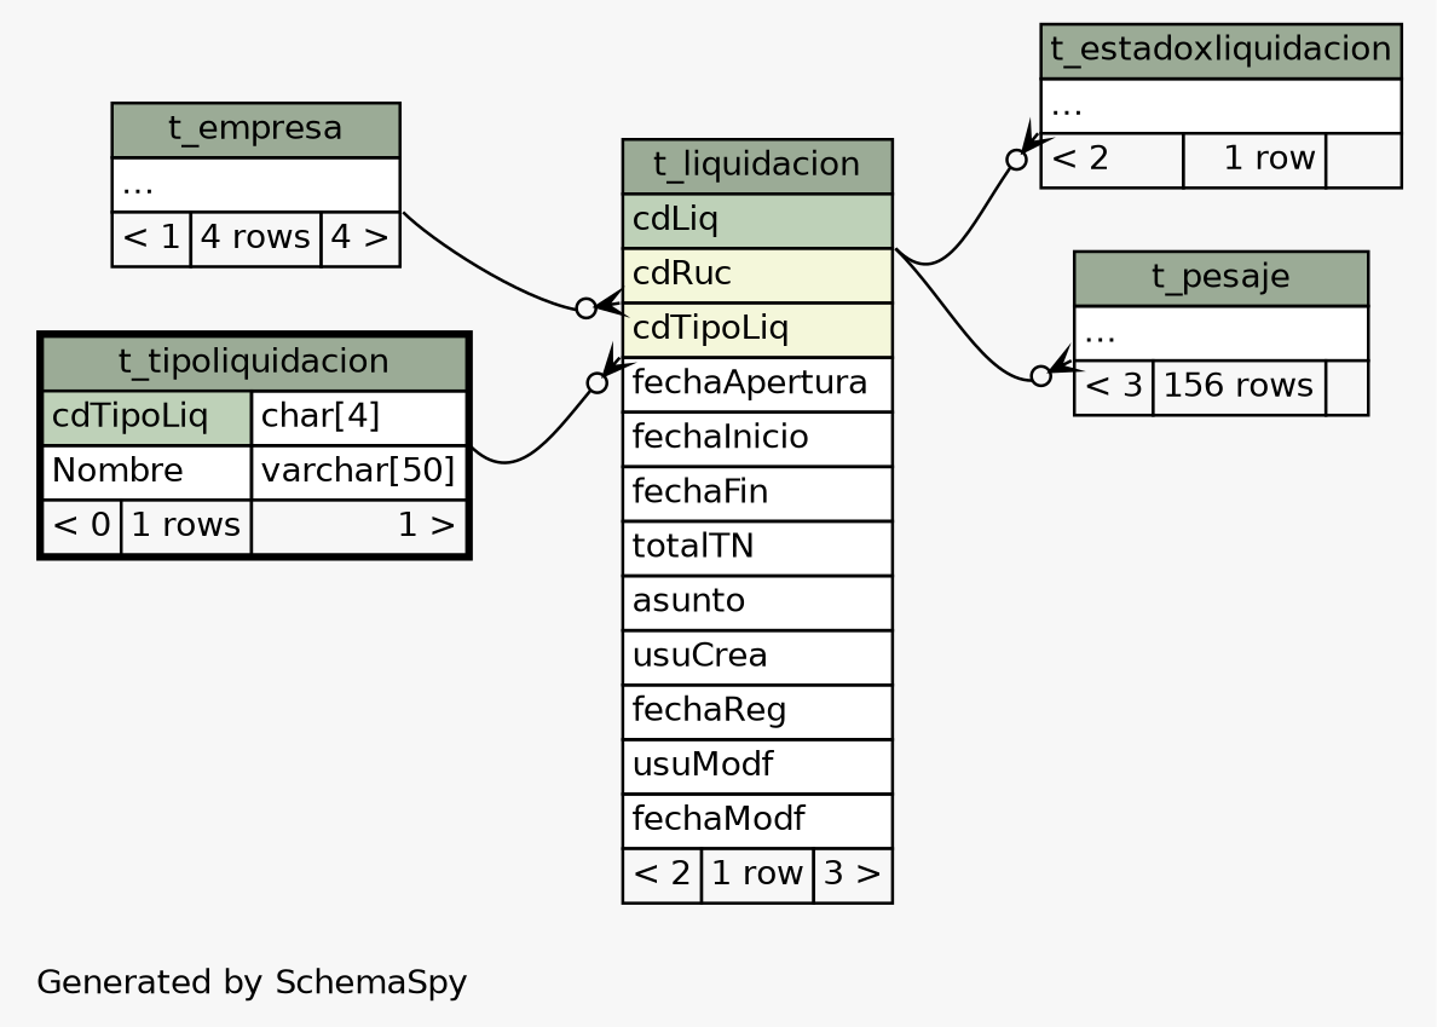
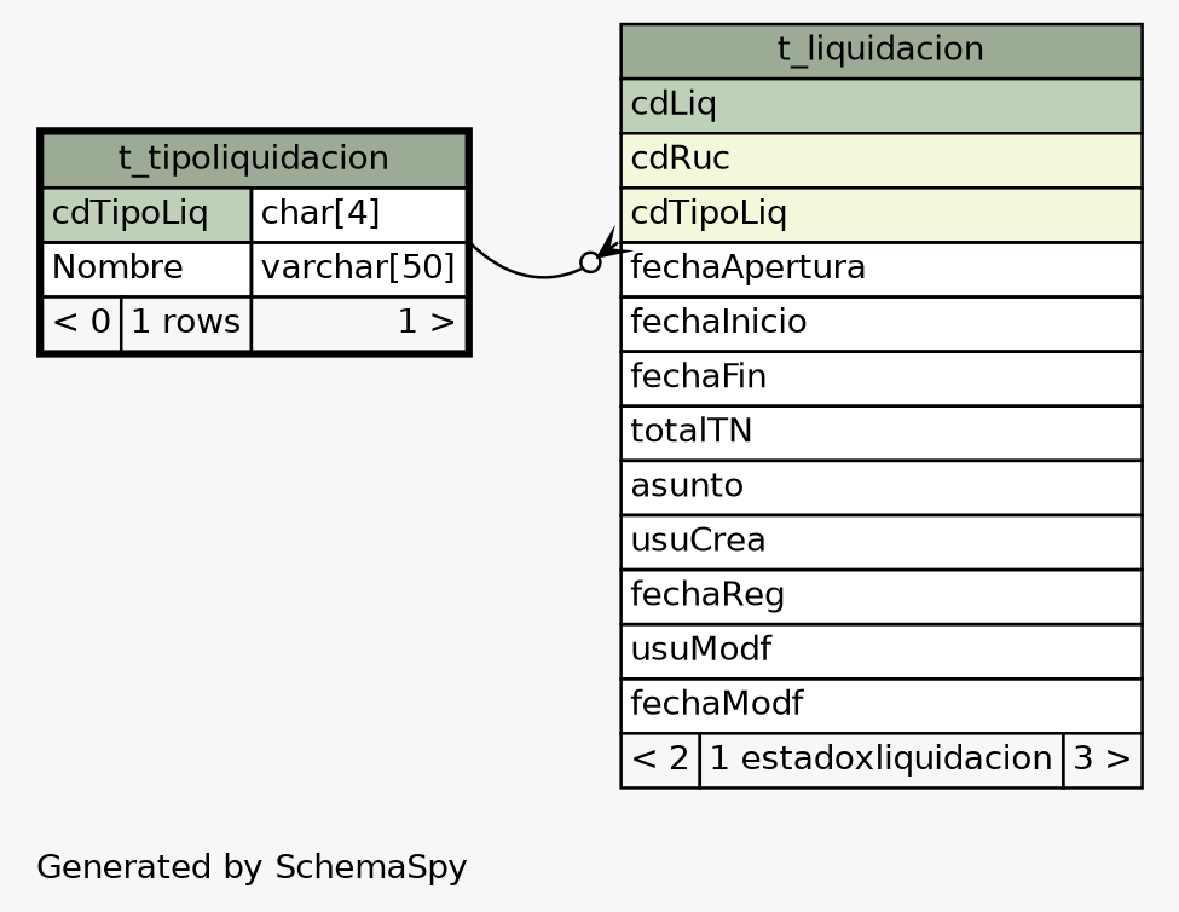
  digraph {
    bgcolor="#f7f7f7"
    fontname=Helvetica
    fontsize=11
    label="\nGenerated by SchemaSpy"
    labeljust=l
    nodesep=0.18
    rankdir=RL
    ranksep=0.46
    node [fontname=Helvetica fontsize=11 shape=plaintext]
    edge [arrowhead=none arrowsize=0.8 arrowtail=crowodot dir=back headport="cdLiq:se" tailport="elipses:sw"]
-   n1 [label=<     <TABLE BORDER="0" CELLBORDER="1" CELLSPACING="0" BGCOLOR="#ffffff">       <TR><TD COLSPAN="3" BGCOLOR="#9bab96" ALIGN="CENTER">t_liquidacion</TD></TR>       <TR><TD PORT="cdLiq" COLSPAN="3" BGCOLOR="#bed1b8" ALIGN="LEFT">cdLiq</TD></TR>       <TR><TD PORT="cdRuc" COLSPAN="3" BGCOLOR="#f4f7da" ALIGN="LEFT">cdRuc</TD></TR>       <TR><TD PORT="cdTipoLiq" COLSPAN="3" BGCOLOR="#f4f7da" ALIGN="LEFT">cdTipoLiq</TD></TR>       <TR><TD PORT="fechaApertura" COLSPAN="3" ALIGN="LEFT">fechaApertura</TD></TR>       <TR><TD PORT="fechaInicio" COLSPAN="3" ALIGN="LEFT">fechaInicio</TD></TR>       <TR><TD PORT="fechaFin" COLSPAN="3" ALIGN="LEFT">fechaFin</TD></TR>       <TR><TD PORT="totalTN" COLSPAN="3" ALIGN="LEFT">totalTN</TD></TR>       <TR><TD PORT="asunto" COLSPAN="3" ALIGN="LEFT">asunto</TD></TR>       <TR><TD PORT="usuCrea" COLSPAN="3" ALIGN="LEFT">usuCrea</TD></TR>       <TR><TD PORT="fechaReg" COLSPAN="3" ALIGN="LEFT">fechaReg</TD></TR>       <TR><TD PORT="usuModf" COLSPAN="3" ALIGN="LEFT">usuModf</TD></TR>       <TR><TD PORT="fechaModf" COLSPAN="3" ALIGN="LEFT">fechaModf</TD></TR>       <TR><TD ALIGN="LEFT" BGCOLOR="#f7f7f7">&lt; 2</TD><TD ALIGN="RIGHT" BGCOLOR="#f7f7f7">1 row</TD><TD ALIGN="RIGHT" BGCOLOR="#f7f7f7">3 &gt;</TD></TR>     </TABLE>>]
-   n2 [label=<     <TABLE BORDER="0" CELLBORDER="1" CELLSPACING="0" BGCOLOR="#ffffff">       <TR><TD COLSPAN="3" BGCOLOR="#9bab96" ALIGN="CENTER">t_empresa</TD></TR>       <TR><TD PORT="elipses" COLSPAN="3" ALIGN="LEFT">...</TD></TR>       <TR><TD ALIGN="LEFT" BGCOLOR="#f7f7f7">&lt; 1</TD><TD ALIGN="RIGHT" BGCOLOR="#f7f7f7">4 rows</TD><TD ALIGN="RIGHT" BGCOLOR="#f7f7f7">4 &gt;</TD></TR>     </TABLE>>]
+   n1 [label=<     <TABLE BORDER="0" CELLBORDER="1" CELLSPACING="0" BGCOLOR="#ffffff">       <TR><TD COLSPAN="3" BGCOLOR="#9bab96" ALIGN="CENTER">t_liquidacion</TD></TR>       <TR><TD PORT="cdLiq" COLSPAN="3" BGCOLOR="#bed1b8" ALIGN="LEFT">cdLiq</TD></TR>       <TR><TD PORT="cdRuc" COLSPAN="3" BGCOLOR="#f4f7da" ALIGN="LEFT">cdRuc</TD></TR>       <TR><TD PORT="cdTipoLiq" COLSPAN="3" BGCOLOR="#f4f7da" ALIGN="LEFT">cdTipoLiq</TD></TR>       <TR><TD PORT="fechaApertura" COLSPAN="3" ALIGN="LEFT">fechaApertura</TD></TR>       <TR><TD PORT="fechaInicio" COLSPAN="3" ALIGN="LEFT">fechaInicio</TD></TR>       <TR><TD PORT="fechaFin" COLSPAN="3" ALIGN="LEFT">fechaFin</TD></TR>       <TR><TD PORT="totalTN" COLSPAN="3" ALIGN="LEFT">totalTN</TD></TR>       <TR><TD PORT="asunto" COLSPAN="3" ALIGN="LEFT">asunto</TD></TR>       <TR><TD PORT="usuCrea" COLSPAN="3" ALIGN="LEFT">usuCrea</TD></TR>       <TR><TD PORT="fechaReg" COLSPAN="3" ALIGN="LEFT">fechaReg</TD></TR>       <TR><TD PORT="usuModf" COLSPAN="3" ALIGN="LEFT">usuModf</TD></TR>       <TR><TD PORT="fechaModf" COLSPAN="3" ALIGN="LEFT">fechaModf</TD></TR>       <TR><TD ALIGN="LEFT" BGCOLOR="#f7f7f7">&lt; 2</TD><TD ALIGN="RIGHT" BGCOLOR="#f7f7f7">1 estadoxliquidacion</TD><TD ALIGN="RIGHT" BGCOLOR="#f7f7f7">3 &gt;</TD></TR>     </TABLE>>]
    n3 [label=<     <TABLE BORDER="2" CELLBORDER="1" CELLSPACING="0" BGCOLOR="#ffffff">       <TR><TD COLSPAN="3" BGCOLOR="#9bab96" ALIGN="CENTER">t_tipoliquidacion</TD></TR>       <TR><TD PORT="cdTipoLiq" COLSPAN="2" BGCOLOR="#bed1b8" ALIGN="LEFT">cdTipoLiq</TD><TD PORT="cdTipoLiq.type" ALIGN="LEFT">char[4]</TD></TR>       <TR><TD PORT="Nombre" COLSPAN="2" ALIGN="LEFT">Nombre</TD><TD PORT="Nombre.type" ALIGN="LEFT">varchar[50]</TD></TR>       <TR><TD ALIGN="LEFT" BGCOLOR="#f7f7f7">&lt; 0</TD><TD ALIGN="RIGHT" BGCOLOR="#f7f7f7">1 rows</TD><TD ALIGN="RIGHT" BGCOLOR="#f7f7f7">1 &gt;</TD></TR>     </TABLE>>]
-   n4 [label=<     <TABLE BORDER="0" CELLBORDER="1" CELLSPACING="0" BGCOLOR="#ffffff">       <TR><TD COLSPAN="3" BGCOLOR="#9bab96" ALIGN="CENTER">t_estadoxliquidacion</TD></TR>       <TR><TD PORT="elipses" COLSPAN="3" ALIGN="LEFT">...</TD></TR>       <TR><TD ALIGN="LEFT" BGCOLOR="#f7f7f7">&lt; 2</TD><TD ALIGN="RIGHT" BGCOLOR="#f7f7f7">1 row</TD><TD ALIGN="RIGHT" BGCOLOR="#f7f7f7">  </TD></TR>     </TABLE>>]
-   n5 [label=<     <TABLE BORDER="0" CELLBORDER="1" CELLSPACING="0" BGCOLOR="#ffffff">       <TR><TD COLSPAN="3" BGCOLOR="#9bab96" ALIGN="CENTER">t_pesaje</TD></TR>       <TR><TD PORT="elipses" COLSPAN="3" ALIGN="LEFT">...</TD></TR>       <TR><TD ALIGN="LEFT" BGCOLOR="#f7f7f7">&lt; 3</TD><TD ALIGN="RIGHT" BGCOLOR="#f7f7f7">156 rows</TD><TD ALIGN="RIGHT" BGCOLOR="#f7f7f7">  </TD></TR>     </TABLE>>]
-   n1 -> n2 [headport="elipses:se" tailport="cdRuc:sw"]
    n1 -> n3 [headport="cdTipoLiq.type:se" tailport="cdTipoLiq:sw"]
-   n4 -> n1
-   n5 -> n1
  }
